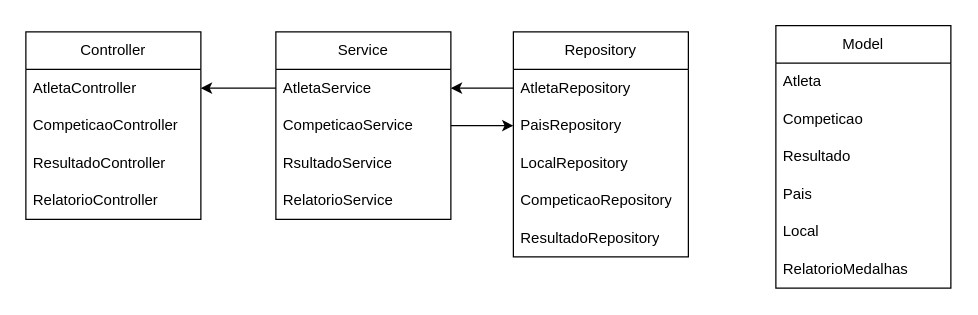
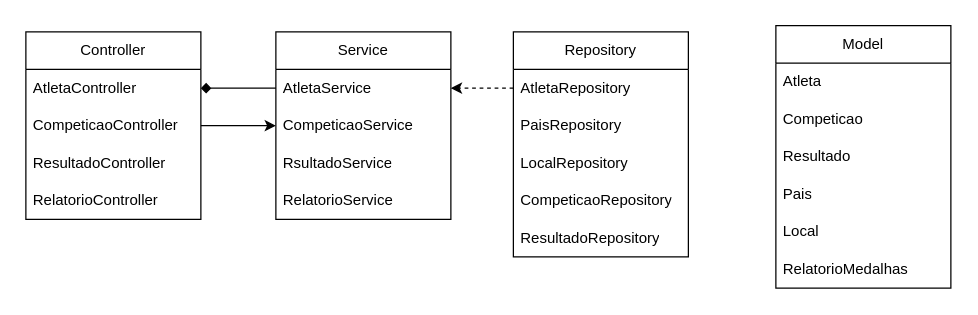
  <mxCell id="0" />
  <mxCell id="1" parent="0" />
  <mxCell id="2" value="Service" style="swimlane;fontStyle=0;childLayout=stackLayout;horizontal=1;startSize=30;horizontalStack=0;resizeParent=1;resizeParentMax=0;resizeLast=0;collapsible=1;marginBottom=0;whiteSpace=wrap;html=1;" vertex="1" parent="1"><mxGeometry x="220" y="25" width="140" height="150" as="geometry" /></mxCell>
  <mxCell id="3" value="AtletaService" style="text;strokeColor=none;fillColor=none;align=left;verticalAlign=middle;spacingLeft=4;spacingRight=4;overflow=hidden;points=[[0,0.5],[1,0.5]];portConstraint=eastwest;rotatable=0;whiteSpace=wrap;html=1;" vertex="1" parent="2"><mxGeometry y="30" width="140" height="30" as="geometry" /></mxCell>
  <mxCell id="4" value="CompeticaoService" style="text;strokeColor=none;fillColor=none;align=left;verticalAlign=middle;spacingLeft=4;spacingRight=4;overflow=hidden;points=[[0,0.5],[1,0.5]];portConstraint=eastwest;rotatable=0;whiteSpace=wrap;html=1;" vertex="1" parent="2"><mxGeometry y="60" width="140" height="30" as="geometry" /></mxCell>
  <mxCell id="5" value="RsultadoService" style="text;strokeColor=none;fillColor=none;align=left;verticalAlign=middle;spacingLeft=4;spacingRight=4;overflow=hidden;points=[[0,0.5],[1,0.5]];portConstraint=eastwest;rotatable=0;whiteSpace=wrap;html=1;" vertex="1" parent="2"><mxGeometry y="90" width="140" height="30" as="geometry" /></mxCell>
  <mxCell id="6" value="RelatorioService" style="text;strokeColor=none;fillColor=none;align=left;verticalAlign=middle;spacingLeft=4;spacingRight=4;overflow=hidden;points=[[0,0.5],[1,0.5]];portConstraint=eastwest;rotatable=0;whiteSpace=wrap;html=1;" vertex="1" parent="2"><mxGeometry y="120" width="140" height="30" as="geometry" /></mxCell>
  <mxCell id="7" value="Repository" style="swimlane;fontStyle=0;childLayout=stackLayout;horizontal=1;startSize=30;horizontalStack=0;resizeParent=1;resizeParentMax=0;resizeLast=0;collapsible=1;marginBottom=0;whiteSpace=wrap;html=1;" vertex="1" parent="1"><mxGeometry x="410" y="25" width="140" height="180" as="geometry" /></mxCell>
  <mxCell id="8" value="AtletaRepository" style="text;strokeColor=none;fillColor=none;align=left;verticalAlign=middle;spacingLeft=4;spacingRight=4;overflow=hidden;points=[[0,0.5],[1,0.5]];portConstraint=eastwest;rotatable=0;whiteSpace=wrap;html=1;" vertex="1" parent="7"><mxGeometry y="30" width="140" height="30" as="geometry" /></mxCell>
  <mxCell id="9" value="PaisRepository" style="text;strokeColor=none;fillColor=none;align=left;verticalAlign=middle;spacingLeft=4;spacingRight=4;overflow=hidden;points=[[0,0.5],[1,0.5]];portConstraint=eastwest;rotatable=0;whiteSpace=wrap;html=1;" vertex="1" parent="7"><mxGeometry y="60" width="140" height="30" as="geometry" /></mxCell>
  <mxCell id="10" value="LocalRepository" style="text;strokeColor=none;fillColor=none;align=left;verticalAlign=middle;spacingLeft=4;spacingRight=4;overflow=hidden;points=[[0,0.5],[1,0.5]];portConstraint=eastwest;rotatable=0;whiteSpace=wrap;html=1;" vertex="1" parent="7"><mxGeometry y="90" width="140" height="30" as="geometry" /></mxCell>
  <mxCell id="11" value="CompeticaoRepository" style="text;strokeColor=none;fillColor=none;align=left;verticalAlign=middle;spacingLeft=4;spacingRight=4;overflow=hidden;points=[[0,0.5],[1,0.5]];portConstraint=eastwest;rotatable=0;whiteSpace=wrap;html=1;" vertex="1" parent="7"><mxGeometry y="120" width="140" height="30" as="geometry" /></mxCell>
  <mxCell id="12" value="ResultadoRepository" style="text;strokeColor=none;fillColor=none;align=left;verticalAlign=middle;spacingLeft=4;spacingRight=4;overflow=hidden;points=[[0,0.5],[1,0.5]];portConstraint=eastwest;rotatable=0;whiteSpace=wrap;html=1;" vertex="1" parent="7"><mxGeometry y="150" width="140" height="30" as="geometry" /></mxCell>
  <mxCell id="13" value="Model" style="swimlane;fontStyle=0;childLayout=stackLayout;horizontal=1;startSize=30;horizontalStack=0;resizeParent=1;resizeParentMax=0;resizeLast=0;collapsible=1;marginBottom=0;whiteSpace=wrap;html=1;" vertex="1" parent="1"><mxGeometry x="620" y="20" width="140" height="210" as="geometry" /></mxCell>
  <mxCell id="14" value="Atleta" style="text;strokeColor=none;fillColor=none;align=left;verticalAlign=middle;spacingLeft=4;spacingRight=4;overflow=hidden;points=[[0,0.5],[1,0.5]];portConstraint=eastwest;rotatable=0;whiteSpace=wrap;html=1;" vertex="1" parent="13"><mxGeometry y="30" width="140" height="30" as="geometry" /></mxCell>
  <mxCell id="15" value="Competicao" style="text;strokeColor=none;fillColor=none;align=left;verticalAlign=middle;spacingLeft=4;spacingRight=4;overflow=hidden;points=[[0,0.5],[1,0.5]];portConstraint=eastwest;rotatable=0;whiteSpace=wrap;html=1;" vertex="1" parent="13"><mxGeometry y="60" width="140" height="30" as="geometry" /></mxCell>
  <mxCell id="16" value="Resultado" style="text;strokeColor=none;fillColor=none;align=left;verticalAlign=middle;spacingLeft=4;spacingRight=4;overflow=hidden;points=[[0,0.5],[1,0.5]];portConstraint=eastwest;rotatable=0;whiteSpace=wrap;html=1;" vertex="1" parent="13"><mxGeometry y="90" width="140" height="30" as="geometry" /></mxCell>
  <mxCell id="17" value="Pais" style="text;strokeColor=none;fillColor=none;align=left;verticalAlign=middle;spacingLeft=4;spacingRight=4;overflow=hidden;points=[[0,0.5],[1,0.5]];portConstraint=eastwest;rotatable=0;whiteSpace=wrap;html=1;" vertex="1" parent="13"><mxGeometry y="120" width="140" height="30" as="geometry" /></mxCell>
  <mxCell id="18" value="Local" style="text;strokeColor=none;fillColor=none;align=left;verticalAlign=middle;spacingLeft=4;spacingRight=4;overflow=hidden;points=[[0,0.5],[1,0.5]];portConstraint=eastwest;rotatable=0;whiteSpace=wrap;html=1;" vertex="1" parent="13"><mxGeometry y="150" width="140" height="30" as="geometry" /></mxCell>
  <mxCell id="19" value="RelatorioMedalhas" style="text;strokeColor=none;fillColor=none;align=left;verticalAlign=middle;spacingLeft=4;spacingRight=4;overflow=hidden;points=[[0,0.5],[1,0.5]];portConstraint=eastwest;rotatable=0;whiteSpace=wrap;html=1;" vertex="1" parent="13"><mxGeometry y="180" width="140" height="30" as="geometry" /></mxCell>
  <mxCell id="20" value="Controller" style="swimlane;fontStyle=0;childLayout=stackLayout;horizontal=1;startSize=30;horizontalStack=0;resizeParent=1;resizeParentMax=0;resizeLast=0;collapsible=1;marginBottom=0;whiteSpace=wrap;html=1;" vertex="1" parent="1"><mxGeometry x="20" y="25" width="140" height="150" as="geometry" /></mxCell>
  <mxCell id="21" value="AtletaController" style="text;strokeColor=none;fillColor=none;align=left;verticalAlign=middle;spacingLeft=4;spacingRight=4;overflow=hidden;points=[[0,0.5],[1,0.5]];portConstraint=eastwest;rotatable=0;whiteSpace=wrap;html=1;" vertex="1" parent="20"><mxGeometry y="30" width="140" height="30" as="geometry" /></mxCell>
  <mxCell id="22" value="CompeticaoController" style="text;strokeColor=none;fillColor=none;align=left;verticalAlign=middle;spacingLeft=4;spacingRight=4;overflow=hidden;points=[[0,0.5],[1,0.5]];portConstraint=eastwest;rotatable=0;whiteSpace=wrap;html=1;" vertex="1" parent="20"><mxGeometry y="60" width="140" height="30" as="geometry" /></mxCell>
  <mxCell id="23" value="ResultadoController" style="text;strokeColor=none;fillColor=none;align=left;verticalAlign=middle;spacingLeft=4;spacingRight=4;overflow=hidden;points=[[0,0.5],[1,0.5]];portConstraint=eastwest;rotatable=0;whiteSpace=wrap;html=1;" vertex="1" parent="20"><mxGeometry y="90" width="140" height="30" as="geometry" /></mxCell>
  <mxCell id="24" value="RelatorioController" style="text;strokeColor=none;fillColor=none;align=left;verticalAlign=middle;spacingLeft=4;spacingRight=4;overflow=hidden;points=[[0,0.5],[1,0.5]];portConstraint=eastwest;rotatable=0;whiteSpace=wrap;html=1;" vertex="1" parent="20"><mxGeometry y="120" width="140" height="30" as="geometry" /></mxCell>
- <mxCell id="26" style="edgeStyle=orthogonalEdgeStyle;rounded=0;orthogonalLoop=1;jettySize=auto;html=1;entryX=0;entryY=0.5;entryDx=0;entryDy=0;" edge="1" parent="1" source="4" target="9"><mxGeometry relative="1" as="geometry" /></mxCell>
- <mxCell id="27" style="edgeStyle=orthogonalEdgeStyle;rounded=0;orthogonalLoop=1;jettySize=auto;html=1;entryX=1;entryY=0.5;entryDx=0;entryDy=0;" edge="1" parent="1" source="8" target="3"><mxGeometry relative="1" as="geometry" /></mxCell>
- <mxCell id="28" style="edgeStyle=orthogonalEdgeStyle;rounded=0;orthogonalLoop=1;jettySize=auto;html=1;entryX=1;entryY=0.5;entryDx=0;entryDy=0;" edge="1" parent="1" source="3" target="21"><mxGeometry relative="1" as="geometry" /></mxCell>
+ <mxCell id="25" style="edgeStyle=orthogonalEdgeStyle;rounded=0;orthogonalLoop=1;jettySize=auto;html=1;exitX=1;exitY=0.5;exitDx=0;exitDy=0;entryX=0;entryY=0.5;entryDx=0;entryDy=0;" edge="1" parent="1" source="22" target="4"><mxGeometry relative="1" as="geometry" /></mxCell>
+ <mxCell id="27" style="edgeStyle=orthogonalEdgeStyle;rounded=0;orthogonalLoop=1;jettySize=auto;html=1;entryX=1;entryY=0.5;entryDx=0;entryDy=0;dashed=1;" edge="1" parent="1" source="8" target="3"><mxGeometry relative="1" as="geometry" /></mxCell>
+ <mxCell id="28" style="edgeStyle=orthogonalEdgeStyle;rounded=0;orthogonalLoop=1;jettySize=auto;html=1;entryX=1;entryY=0.5;entryDx=0;entryDy=0;endArrow=diamond;" edge="1" parent="1" source="3" target="21"><mxGeometry relative="1" as="geometry" /></mxCell>
